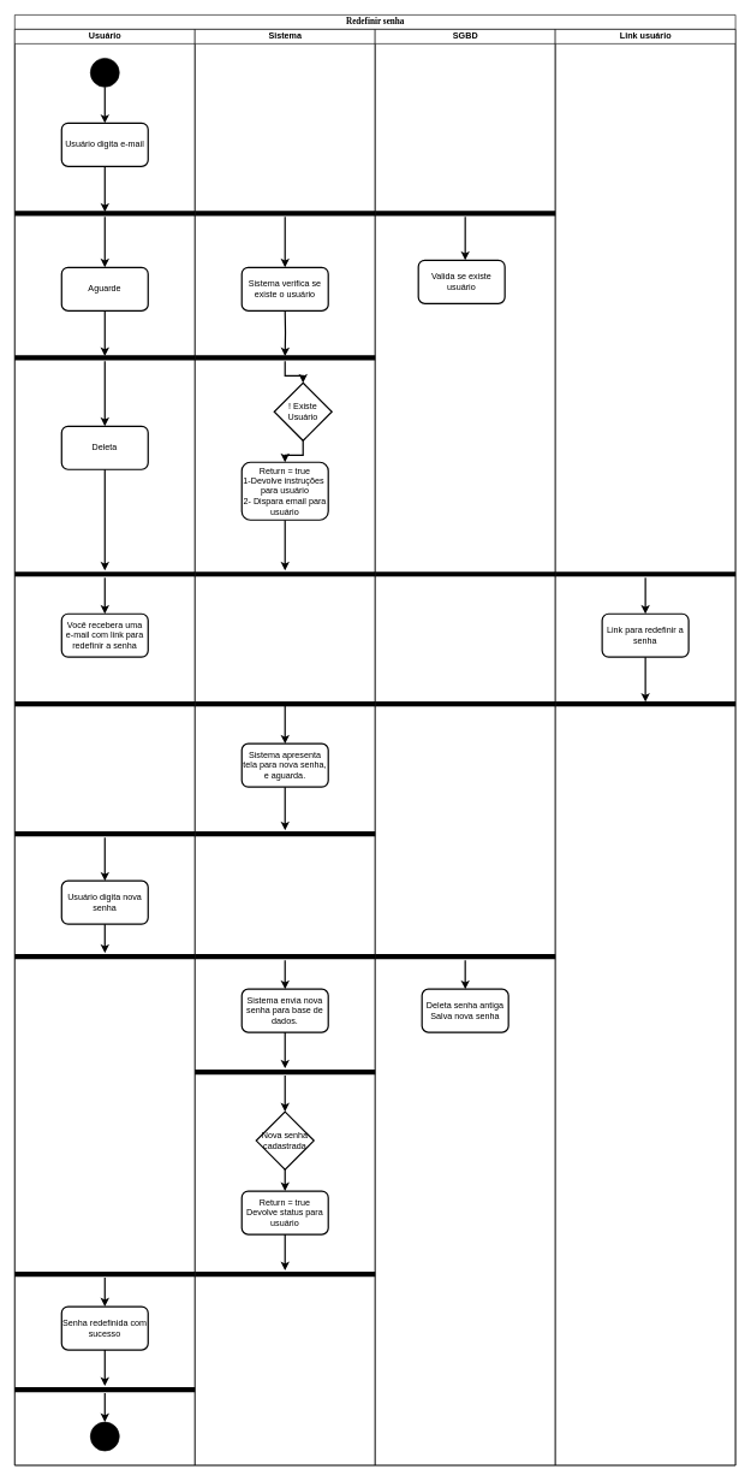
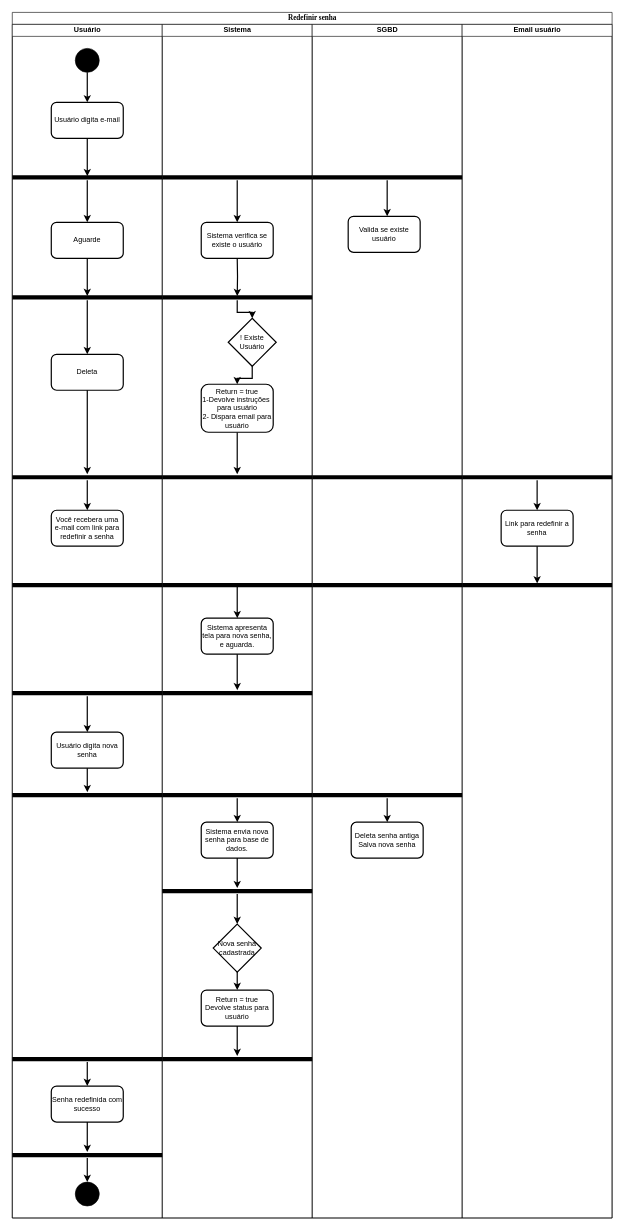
  <mxCell id="0" />
  <mxCell id="1" parent="0" />
  <mxCell id="2" value="Redefinir senha" style="swimlane;html=1;childLayout=stackLayout;startSize=20;rounded=0;shadow=0;comic=0;labelBackgroundColor=none;strokeWidth=1;fontFamily=Verdana;fontSize=12;align=center;" vertex="1" parent="1"><mxGeometry x="20" y="20" width="1000" height="2010" as="geometry" /></mxCell>
  <mxCell id="3" value="Usuário" style="swimlane;html=1;startSize=20;" vertex="1" parent="2"><mxGeometry y="20" width="250" height="1990" as="geometry" /></mxCell>
  <mxCell id="4" style="edgeStyle=orthogonalEdgeStyle;rounded=0;orthogonalLoop=1;jettySize=auto;html=1;strokeColor=#000000;strokeWidth=2;entryX=0.5;entryY=0;entryDx=0;entryDy=0;" edge="1" parent="3" source="5" target="10"><mxGeometry relative="1" as="geometry"><mxPoint x="125" y="110" as="targetPoint" /></mxGeometry></mxCell>
  <mxCell id="5" value="" style="ellipse;whiteSpace=wrap;html=1;rounded=0;shadow=0;comic=0;labelBackgroundColor=none;strokeWidth=1;fillColor=#000000;fontFamily=Verdana;fontSize=12;align=center;" vertex="1" parent="3"><mxGeometry x="105" y="40" width="40" height="40" as="geometry" /></mxCell>
  <mxCell id="6" value="" style="line;strokeWidth=7;html=1;" vertex="1" parent="3"><mxGeometry y="250" width="250" height="10" as="geometry" /></mxCell>
  <mxCell id="7" value="" style="line;strokeWidth=7;html=1;" vertex="1" parent="3"><mxGeometry y="450" width="250" height="10" as="geometry" /></mxCell>
  <mxCell id="8" style="edgeStyle=orthogonalEdgeStyle;rounded=0;orthogonalLoop=1;jettySize=auto;html=1;strokeColor=#000000;strokeWidth=2;entryX=0.5;entryY=0;entryDx=0;entryDy=0;" edge="1" parent="3" source="7" target="11"><mxGeometry relative="1" as="geometry"><mxPoint x="125" y="520" as="targetPoint" /></mxGeometry></mxCell>
  <mxCell id="9" style="edgeStyle=orthogonalEdgeStyle;rounded=0;orthogonalLoop=1;jettySize=auto;html=1;entryX=0.5;entryY=0.3;entryDx=0;entryDy=0;entryPerimeter=0;strokeColor=#000000;strokeWidth=2;" edge="1" parent="3" source="10" target="6"><mxGeometry relative="1" as="geometry" /></mxCell>
  <mxCell id="10" value="Usuário digita e-mail" style="rounded=1;whiteSpace=wrap;html=1;strokeWidth=2;" vertex="1" parent="3"><mxGeometry x="65" y="130" width="120" height="60" as="geometry" /></mxCell>
  <mxCell id="11" value="Deleta" style="rounded=1;whiteSpace=wrap;html=1;strokeWidth=2;" vertex="1" parent="3"><mxGeometry x="65" y="550" width="120" height="60" as="geometry" /></mxCell>
  <mxCell id="12" style="edgeStyle=orthogonalEdgeStyle;rounded=0;orthogonalLoop=1;jettySize=auto;html=1;entryX=0.5;entryY=0.3;entryDx=0;entryDy=0;entryPerimeter=0;strokeColor=#000000;strokeWidth=2;" edge="1" parent="3" source="13" target="7"><mxGeometry relative="1" as="geometry" /></mxCell>
  <mxCell id="13" value="Aguarde" style="rounded=1;whiteSpace=wrap;html=1;strokeWidth=2;" vertex="1" parent="3"><mxGeometry x="65" y="330" width="120" height="60" as="geometry" /></mxCell>
  <mxCell id="14" style="edgeStyle=orthogonalEdgeStyle;rounded=0;orthogonalLoop=1;jettySize=auto;html=1;strokeColor=#000000;strokeWidth=2;entryX=0.5;entryY=0;entryDx=0;entryDy=0;" edge="1" parent="3" source="6" target="13"><mxGeometry relative="1" as="geometry"><mxPoint x="125" y="310" as="targetPoint" /></mxGeometry></mxCell>
  <mxCell id="15" value="Você recebera uma e-mail com link para redefinir a senha" style="rounded=1;whiteSpace=wrap;html=1;strokeWidth=2;" vertex="1" parent="3"><mxGeometry x="65" y="810" width="120" height="60" as="geometry" /></mxCell>
  <mxCell id="16" style="edgeStyle=orthogonalEdgeStyle;rounded=0;orthogonalLoop=1;jettySize=auto;html=1;entryX=0.5;entryY=0;entryDx=0;entryDy=0;strokeWidth=2;" edge="1" parent="3" source="17" target="18"><mxGeometry relative="1" as="geometry" /></mxCell>
  <mxCell id="17" value="" style="line;strokeWidth=7;html=1;" vertex="1" parent="3"><mxGeometry y="1110" width="250" height="10" as="geometry" /></mxCell>
  <mxCell id="18" value="Usuário digita nova senha" style="rounded=1;whiteSpace=wrap;html=1;strokeWidth=2;" vertex="1" parent="3"><mxGeometry x="65" y="1180" width="120" height="60" as="geometry" /></mxCell>
  <mxCell id="19" value="Senha redefinida com sucesso" style="rounded=1;whiteSpace=wrap;html=1;strokeWidth=2;" vertex="1" parent="3"><mxGeometry x="65" y="1770" width="120" height="60" as="geometry" /></mxCell>
  <mxCell id="20" value="" style="ellipse;whiteSpace=wrap;html=1;rounded=0;shadow=0;comic=0;labelBackgroundColor=none;strokeWidth=1;fillColor=#000000;fontFamily=Verdana;fontSize=12;align=center;" vertex="1" parent="3"><mxGeometry x="105" y="1930" width="40" height="40" as="geometry" /></mxCell>
  <mxCell id="21" value="Sistema" style="swimlane;html=1;startSize=20;" vertex="1" parent="2"><mxGeometry x="250" y="20" width="250" height="1990" as="geometry" /></mxCell>
  <mxCell id="22" value="Sistema verifica se existe o usuário" style="rounded=1;whiteSpace=wrap;html=1;strokeWidth=2;" vertex="1" parent="21"><mxGeometry x="65" y="330" width="120" height="60" as="geometry" /></mxCell>
  <mxCell id="23" style="edgeStyle=orthogonalEdgeStyle;rounded=0;orthogonalLoop=1;jettySize=auto;html=1;strokeColor=#000000;strokeWidth=2;" edge="1" parent="21" source="24" target="27"><mxGeometry relative="1" as="geometry" /></mxCell>
  <mxCell id="24" value="Return = true&lt;br&gt;1-Devolve instruções&amp;nbsp; para usuário&lt;br&gt;2- Dispara email para usuário&lt;br&gt;" style="rounded=1;whiteSpace=wrap;html=1;strokeWidth=2;" vertex="1" parent="21"><mxGeometry x="65" y="600" width="120" height="80" as="geometry" /></mxCell>
  <mxCell id="25" style="edgeStyle=orthogonalEdgeStyle;rounded=0;orthogonalLoop=1;jettySize=auto;html=1;entryX=0.5;entryY=0;entryDx=0;entryDy=0;strokeColor=#000000;strokeWidth=2;" edge="1" parent="21" source="26" target="24"><mxGeometry relative="1" as="geometry" /></mxCell>
  <mxCell id="26" value="! Existe&lt;br&gt;Usuário" style="rhombus;whiteSpace=wrap;html=1;strokeWidth=2;" vertex="1" parent="21"><mxGeometry x="110" y="490" width="80" height="80" as="geometry" /></mxCell>
  <mxCell id="27" value="" style="line;strokeWidth=7;html=1;" vertex="1" parent="21"><mxGeometry y="750" width="250" height="10" as="geometry" /></mxCell>
  <mxCell id="28" value="Sistema apresenta tela para nova senha, e aguarda." style="rounded=1;whiteSpace=wrap;html=1;strokeWidth=2;" vertex="1" parent="21"><mxGeometry x="65" y="990" width="120" height="60" as="geometry" /></mxCell>
  <mxCell id="29" value="Sistema envia nova senha para base de dados." style="rounded=1;whiteSpace=wrap;html=1;strokeWidth=2;" vertex="1" parent="21"><mxGeometry x="65" y="1330" width="120" height="60" as="geometry" /></mxCell>
  <mxCell id="30" style="edgeStyle=orthogonalEdgeStyle;rounded=0;orthogonalLoop=1;jettySize=auto;html=1;entryX=0.5;entryY=0;entryDx=0;entryDy=0;strokeWidth=2;" edge="1" parent="21" source="31" target="32"><mxGeometry relative="1" as="geometry" /></mxCell>
  <mxCell id="31" value="Nova senha cadastrada" style="rhombus;whiteSpace=wrap;html=1;strokeWidth=2;" vertex="1" parent="21"><mxGeometry x="85" y="1500" width="80" height="80" as="geometry" /></mxCell>
  <mxCell id="32" value="Return = true&lt;br&gt;Devolve status para usuário" style="rounded=1;whiteSpace=wrap;html=1;strokeWidth=2;" vertex="1" parent="21"><mxGeometry x="65" y="1610" width="120" height="60" as="geometry" /></mxCell>
  <mxCell id="33" value="SGBD" style="swimlane;html=1;startSize=20;" vertex="1" parent="2"><mxGeometry x="500" y="20" width="250" height="1990" as="geometry" /></mxCell>
  <mxCell id="34" style="edgeStyle=orthogonalEdgeStyle;rounded=0;orthogonalLoop=1;jettySize=auto;html=1;entryX=0.5;entryY=0;entryDx=0;entryDy=0;strokeColor=#000000;strokeWidth=2;" edge="1" parent="33" source="35"><mxGeometry relative="1" as="geometry"><mxPoint x="125" y="320" as="targetPoint" /></mxGeometry></mxCell>
  <mxCell id="35" value="" style="line;strokeWidth=7;html=1;" vertex="1" parent="33"><mxGeometry y="250" width="250" height="10" as="geometry" /></mxCell>
  <mxCell id="36" value="Valida se existe usuário" style="rounded=1;whiteSpace=wrap;html=1;strokeWidth=2;" vertex="1" parent="33"><mxGeometry x="60" y="320" width="120" height="60" as="geometry" /></mxCell>
  <mxCell id="37" value="" style="line;strokeWidth=7;html=1;" vertex="1" parent="33"><mxGeometry y="750" width="250" height="10" as="geometry" /></mxCell>
  <mxCell id="38" value="Deleta senha antiga&lt;br&gt;Salva nova senha" style="rounded=1;whiteSpace=wrap;html=1;strokeWidth=2;" vertex="1" parent="33"><mxGeometry x="65" y="1330" width="120" height="60" as="geometry" /></mxCell>
- <mxCell id="39" value="Link usuário" style="swimlane;html=1;startSize=20;" vertex="1" parent="2"><mxGeometry x="750" y="20" width="250" height="1990" as="geometry" /></mxCell>
+ <mxCell id="39" value="Email usuário" style="swimlane;html=1;startSize=20;" vertex="1" parent="2"><mxGeometry x="750" y="20" width="250" height="1990" as="geometry" /></mxCell>
  <mxCell id="40" value="Link para redefinir a senha" style="rounded=1;whiteSpace=wrap;html=1;strokeWidth=2;" vertex="1" parent="39"><mxGeometry x="65" y="810" width="120" height="60" as="geometry" /></mxCell>
  <mxCell id="41" value="" style="line;strokeWidth=7;html=1;" vertex="1" parent="39"><mxGeometry x="-250" y="1280" width="250" height="10" as="geometry" /></mxCell>
  <mxCell id="42" style="edgeStyle=orthogonalEdgeStyle;rounded=0;orthogonalLoop=1;jettySize=auto;html=1;entryX=0.5;entryY=0;entryDx=0;entryDy=0;strokeWidth=2;" edge="1" parent="2" source="41" target="38"><mxGeometry relative="1" as="geometry" /></mxCell>
  <mxCell id="43" style="edgeStyle=orthogonalEdgeStyle;rounded=0;orthogonalLoop=1;jettySize=auto;html=1;entryX=0.5;entryY=0;entryDx=0;entryDy=0;strokeColor=#000000;strokeWidth=2;" edge="1" parent="1" source="44"><mxGeometry relative="1" as="geometry"><mxPoint x="395" y="370" as="targetPoint" /></mxGeometry></mxCell>
  <mxCell id="44" value="" style="line;strokeWidth=7;html=1;" vertex="1" parent="1"><mxGeometry x="270" y="290" width="250" height="10" as="geometry" /></mxCell>
  <mxCell id="45" style="edgeStyle=orthogonalEdgeStyle;rounded=0;orthogonalLoop=1;jettySize=auto;html=1;strokeColor=#000000;strokeWidth=2;" edge="1" parent="1" source="46" target="26"><mxGeometry relative="1" as="geometry" /></mxCell>
  <mxCell id="46" value="" style="line;strokeWidth=7;html=1;" vertex="1" parent="1"><mxGeometry x="270" y="490" width="250" height="10" as="geometry" /></mxCell>
  <mxCell id="47" style="edgeStyle=orthogonalEdgeStyle;rounded=0;orthogonalLoop=1;jettySize=auto;html=1;entryX=0.5;entryY=0.3;entryDx=0;entryDy=0;entryPerimeter=0;strokeColor=#000000;strokeWidth=2;" edge="1" parent="1" target="46"><mxGeometry relative="1" as="geometry"><mxPoint x="395" y="430" as="sourcePoint" /></mxGeometry></mxCell>
  <mxCell id="48" style="edgeStyle=orthogonalEdgeStyle;rounded=0;orthogonalLoop=1;jettySize=auto;html=1;strokeColor=#000000;strokeWidth=2;" edge="1" parent="1" source="49"><mxGeometry relative="1" as="geometry"><mxPoint x="145" y="850" as="targetPoint" /></mxGeometry></mxCell>
  <mxCell id="49" value="" style="line;strokeWidth=7;html=1;" vertex="1" parent="1"><mxGeometry x="20" y="790" width="250" height="10" as="geometry" /></mxCell>
  <mxCell id="50" style="edgeStyle=orthogonalEdgeStyle;rounded=0;orthogonalLoop=1;jettySize=auto;html=1;strokeColor=#000000;strokeWidth=2;" edge="1" parent="1" source="11" target="49"><mxGeometry relative="1" as="geometry" /></mxCell>
  <mxCell id="51" style="edgeStyle=orthogonalEdgeStyle;rounded=0;orthogonalLoop=1;jettySize=auto;html=1;entryX=0.5;entryY=0;entryDx=0;entryDy=0;strokeWidth=2;" edge="1" parent="1" source="52" target="40"><mxGeometry relative="1" as="geometry" /></mxCell>
  <mxCell id="52" value="" style="line;strokeWidth=7;html=1;" vertex="1" parent="1"><mxGeometry x="770" y="790" width="250" height="10" as="geometry" /></mxCell>
  <mxCell id="53" style="edgeStyle=orthogonalEdgeStyle;rounded=0;orthogonalLoop=1;jettySize=auto;html=1;entryX=0.5;entryY=0;entryDx=0;entryDy=0;strokeWidth=2;exitX=0.5;exitY=0.3;exitDx=0;exitDy=0;exitPerimeter=0;" edge="1" parent="1" source="54" target="28"><mxGeometry relative="1" as="geometry" /></mxCell>
  <mxCell id="54" value="" style="line;strokeWidth=7;html=1;" vertex="1" parent="1"><mxGeometry x="270" y="970" width="250" height="10" as="geometry" /></mxCell>
  <mxCell id="55" value="" style="line;strokeWidth=7;html=1;" vertex="1" parent="1"><mxGeometry x="520" y="970" width="250" height="10" as="geometry" /></mxCell>
  <mxCell id="56" value="" style="line;strokeWidth=7;html=1;" vertex="1" parent="1"><mxGeometry x="20" y="970" width="250" height="10" as="geometry" /></mxCell>
  <mxCell id="57" value="" style="line;strokeWidth=7;html=1;" vertex="1" parent="1"><mxGeometry x="770" y="970" width="250" height="10" as="geometry" /></mxCell>
  <mxCell id="58" style="edgeStyle=orthogonalEdgeStyle;rounded=0;orthogonalLoop=1;jettySize=auto;html=1;entryX=0.5;entryY=0.2;entryDx=0;entryDy=0;entryPerimeter=0;strokeWidth=2;" edge="1" parent="1" source="40" target="57"><mxGeometry relative="1" as="geometry" /></mxCell>
  <mxCell id="59" style="edgeStyle=orthogonalEdgeStyle;rounded=0;orthogonalLoop=1;jettySize=auto;html=1;strokeWidth=2;" edge="1" parent="1" source="28"><mxGeometry relative="1" as="geometry"><mxPoint x="395" y="1150" as="targetPoint" /></mxGeometry></mxCell>
  <mxCell id="60" value="" style="line;strokeWidth=7;html=1;" vertex="1" parent="1"><mxGeometry x="270" y="1150" width="250" height="10" as="geometry" /></mxCell>
  <mxCell id="61" value="" style="line;strokeWidth=7;html=1;" vertex="1" parent="1"><mxGeometry x="20" y="1320" width="250" height="10" as="geometry" /></mxCell>
  <mxCell id="62" style="edgeStyle=orthogonalEdgeStyle;rounded=0;orthogonalLoop=1;jettySize=auto;html=1;entryX=0.5;entryY=0;entryDx=0;entryDy=0;strokeWidth=2;" edge="1" parent="1" source="63" target="29"><mxGeometry relative="1" as="geometry" /></mxCell>
  <mxCell id="63" value="" style="line;strokeWidth=7;html=1;" vertex="1" parent="1"><mxGeometry x="270" y="1320" width="250" height="10" as="geometry" /></mxCell>
  <mxCell id="64" style="edgeStyle=orthogonalEdgeStyle;rounded=0;orthogonalLoop=1;jettySize=auto;html=1;strokeWidth=2;" edge="1" parent="1" source="18"><mxGeometry relative="1" as="geometry"><mxPoint x="145" y="1320" as="targetPoint" /></mxGeometry></mxCell>
  <mxCell id="65" style="edgeStyle=orthogonalEdgeStyle;rounded=0;orthogonalLoop=1;jettySize=auto;html=1;strokeWidth=2;" edge="1" parent="1" source="66"><mxGeometry relative="1" as="geometry"><mxPoint x="395" y="1540" as="targetPoint" /></mxGeometry></mxCell>
  <mxCell id="66" value="" style="line;strokeWidth=7;html=1;" vertex="1" parent="1"><mxGeometry x="270" y="1480" width="250" height="10" as="geometry" /></mxCell>
  <mxCell id="67" style="edgeStyle=orthogonalEdgeStyle;rounded=0;orthogonalLoop=1;jettySize=auto;html=1;strokeWidth=2;" edge="1" parent="1" source="29" target="66"><mxGeometry relative="1" as="geometry" /></mxCell>
  <mxCell id="68" style="edgeStyle=orthogonalEdgeStyle;rounded=0;orthogonalLoop=1;jettySize=auto;html=1;entryX=0.5;entryY=0;entryDx=0;entryDy=0;strokeWidth=2;" edge="1" parent="1" source="69" target="19"><mxGeometry relative="1" as="geometry" /></mxCell>
  <mxCell id="69" value="" style="line;strokeWidth=7;html=1;" vertex="1" parent="1"><mxGeometry x="20" y="1760" width="250" height="10" as="geometry" /></mxCell>
  <mxCell id="70" value="" style="line;strokeWidth=7;html=1;" vertex="1" parent="1"><mxGeometry x="270" y="1760" width="250" height="10" as="geometry" /></mxCell>
  <mxCell id="71" style="edgeStyle=orthogonalEdgeStyle;rounded=0;orthogonalLoop=1;jettySize=auto;html=1;strokeWidth=2;" edge="1" parent="1" source="32" target="70"><mxGeometry relative="1" as="geometry" /></mxCell>
  <mxCell id="72" style="edgeStyle=orthogonalEdgeStyle;rounded=0;orthogonalLoop=1;jettySize=auto;html=1;entryX=0.5;entryY=0;entryDx=0;entryDy=0;strokeWidth=2;" edge="1" parent="1" source="73" target="20"><mxGeometry relative="1" as="geometry" /></mxCell>
  <mxCell id="73" value="" style="line;strokeWidth=7;html=1;" vertex="1" parent="1"><mxGeometry x="20" y="1920" width="250" height="10" as="geometry" /></mxCell>
  <mxCell id="74" style="edgeStyle=orthogonalEdgeStyle;rounded=0;orthogonalLoop=1;jettySize=auto;html=1;strokeWidth=2;" edge="1" parent="1" source="19" target="73"><mxGeometry relative="1" as="geometry" /></mxCell>
